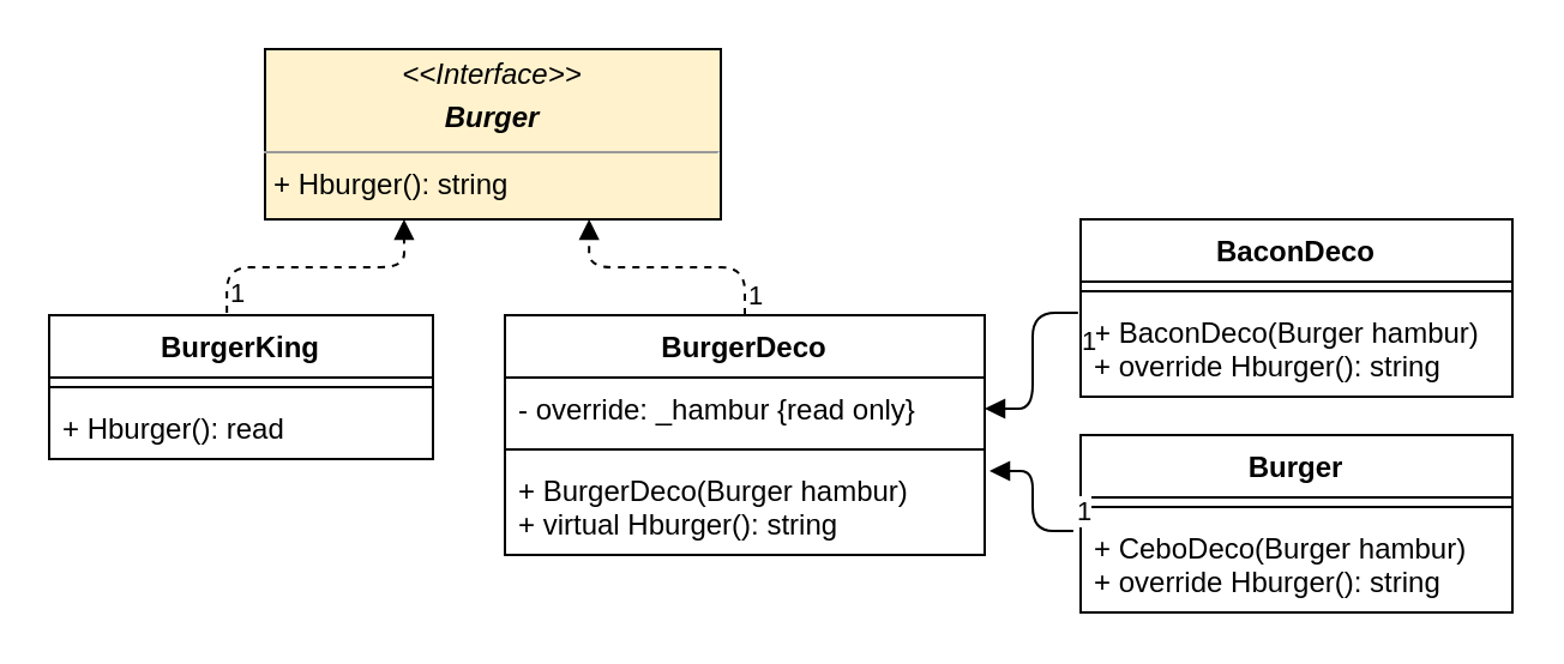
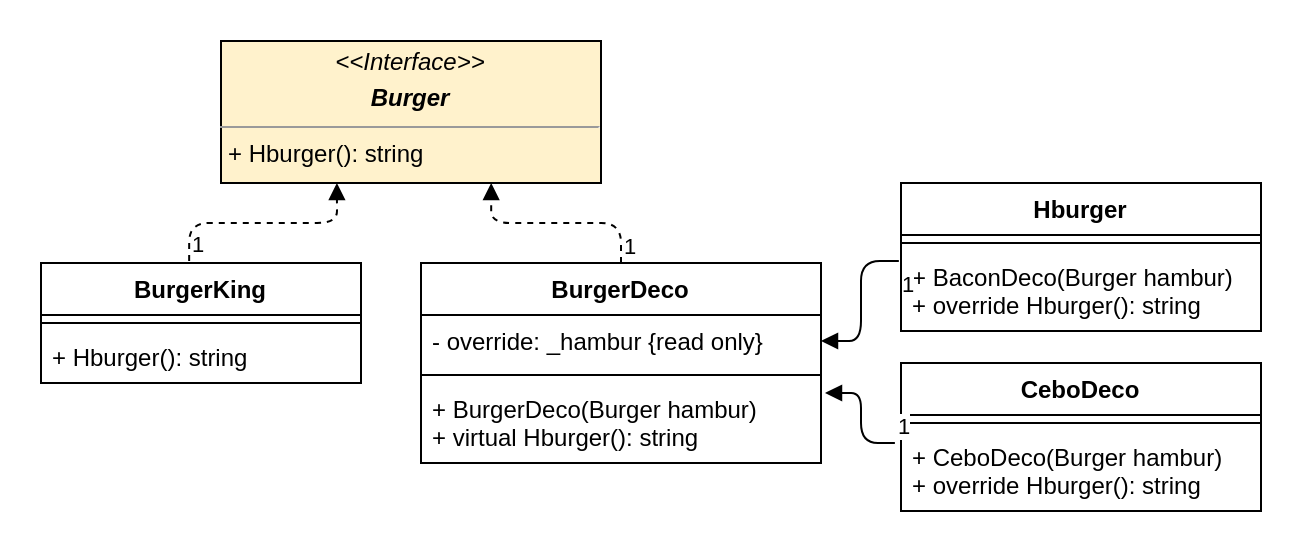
  <mxCell id="0" />
  <mxCell id="1" parent="0" />
  <mxCell id="2" value="BurgerKing" style="swimlane;fontStyle=1;align=center;verticalAlign=top;childLayout=stackLayout;horizontal=1;startSize=26;horizontalStack=0;resizeParent=1;resizeParentMax=0;resizeLast=0;collapsible=1;marginBottom=0;" vertex="1" parent="1"><mxGeometry x="20" y="131" width="160" height="60" as="geometry" /></mxCell>
  <mxCell id="3" value="" style="line;strokeWidth=1;fillColor=none;align=left;verticalAlign=middle;spacingTop=-1;spacingLeft=3;spacingRight=3;rotatable=0;labelPosition=right;points=[];portConstraint=eastwest;" vertex="1" parent="2"><mxGeometry y="26" width="160" height="8" as="geometry" /></mxCell>
- <mxCell id="4" value="+ Hburger(): read" style="text;strokeColor=none;fillColor=none;align=left;verticalAlign=top;spacingLeft=4;spacingRight=4;overflow=hidden;rotatable=0;points=[[0,0.5],[1,0.5]];portConstraint=eastwest;" vertex="1" parent="2"><mxGeometry y="34" width="160" height="26" as="geometry" /></mxCell>
+ <mxCell id="4" value="+ Hburger(): string" style="text;strokeColor=none;fillColor=none;align=left;verticalAlign=top;spacingLeft=4;spacingRight=4;overflow=hidden;rotatable=0;points=[[0,0.5],[1,0.5]];portConstraint=eastwest;" vertex="1" parent="2"><mxGeometry y="34" width="160" height="26" as="geometry" /></mxCell>
  <mxCell id="5" value="BurgerDeco" style="swimlane;fontStyle=1;align=center;verticalAlign=top;childLayout=stackLayout;horizontal=1;startSize=26;horizontalStack=0;resizeParent=1;resizeParentMax=0;resizeLast=0;collapsible=1;marginBottom=0;" vertex="1" parent="1"><mxGeometry x="210" y="131" width="200" height="100" as="geometry" /></mxCell>
  <mxCell id="6" value="- override: _hambur {read only}" style="text;strokeColor=none;fillColor=none;align=left;verticalAlign=top;spacingLeft=4;spacingRight=4;overflow=hidden;rotatable=0;points=[[0,0.5],[1,0.5]];portConstraint=eastwest;" vertex="1" parent="5"><mxGeometry y="26" width="200" height="26" as="geometry" /></mxCell>
  <mxCell id="7" value="" style="line;strokeWidth=1;fillColor=none;align=left;verticalAlign=middle;spacingTop=-1;spacingLeft=3;spacingRight=3;rotatable=0;labelPosition=right;points=[];portConstraint=eastwest;" vertex="1" parent="5"><mxGeometry y="52" width="200" height="8" as="geometry" /></mxCell>
  <mxCell id="8" value="+ BurgerDeco(Burger hambur)&#10;+ virtual Hburger(): string" style="text;strokeColor=none;fillColor=none;align=left;verticalAlign=top;spacingLeft=4;spacingRight=4;overflow=hidden;rotatable=0;points=[[0,0.5],[1,0.5]];portConstraint=eastwest;" vertex="1" parent="5"><mxGeometry y="60" width="200" height="40" as="geometry" /></mxCell>
- <mxCell id="9" value="BaconDeco" style="swimlane;fontStyle=1;align=center;verticalAlign=top;childLayout=stackLayout;horizontal=1;startSize=26;horizontalStack=0;resizeParent=1;resizeParentMax=0;resizeLast=0;collapsible=1;marginBottom=0;" vertex="1" parent="1"><mxGeometry x="450" y="91" width="180" height="74" as="geometry" /></mxCell>
+ <mxCell id="9" value="Hburger" style="swimlane;fontStyle=1;align=center;verticalAlign=top;childLayout=stackLayout;horizontal=1;startSize=26;horizontalStack=0;resizeParent=1;resizeParentMax=0;resizeLast=0;collapsible=1;marginBottom=0;" vertex="1" parent="1"><mxGeometry x="450" y="91" width="180" height="74" as="geometry" /></mxCell>
  <mxCell id="10" value="" style="line;strokeWidth=1;fillColor=none;align=left;verticalAlign=middle;spacingTop=-1;spacingLeft=3;spacingRight=3;rotatable=0;labelPosition=right;points=[];portConstraint=eastwest;" vertex="1" parent="9"><mxGeometry y="26" width="180" height="8" as="geometry" /></mxCell>
  <mxCell id="11" value="+ BaconDeco(Burger hambur)&#10;+ override Hburger(): string&#10;" style="text;strokeColor=none;fillColor=none;align=left;verticalAlign=top;spacingLeft=4;spacingRight=4;overflow=hidden;rotatable=0;points=[[0,0.5],[1,0.5]];portConstraint=eastwest;" vertex="1" parent="9"><mxGeometry y="34" width="180" height="40" as="geometry" /></mxCell>
  <mxCell id="12" value="&lt;p style=&quot;margin: 0px ; margin-top: 4px ; text-align: center&quot;&gt;&lt;i&gt;&amp;lt;&amp;lt;Interface&amp;gt;&amp;gt;&lt;/i&gt;&lt;/p&gt;&lt;p style=&quot;margin: 0px ; margin-top: 4px ; text-align: center&quot;&gt;&lt;i&gt;&lt;b&gt;Burger&lt;/b&gt;&lt;/i&gt;&lt;/p&gt;&lt;hr size=&quot;1&quot;&gt;&lt;p style=&quot;margin: 0px ; margin-left: 4px&quot;&gt;+ Hburger(): string&lt;br&gt;&lt;/p&gt;" style="verticalAlign=top;align=left;overflow=fill;fontSize=12;fontFamily=Helvetica;html=1;fillColor=#fff2cc;" vertex="1" parent="1"><mxGeometry x="110" y="20" width="190" height="71" as="geometry" /></mxCell>
  <mxCell id="13" value="" style="endArrow=block;endFill=1;html=1;edgeStyle=orthogonalEdgeStyle;align=left;verticalAlign=top;exitX=0.463;exitY=-0.017;exitDx=0;exitDy=0;exitPerimeter=0;entryX=0.305;entryY=1;entryDx=0;entryDy=0;entryPerimeter=0;dashed=1;" edge="1" parent="1" source="2" target="12"><mxGeometry x="-1" relative="1" as="geometry"><mxPoint x="100" y="71" as="sourcePoint" /><mxPoint x="160" y="41" as="targetPoint" /></mxGeometry></mxCell>
  <mxCell id="14" value="1" style="edgeLabel;resizable=0;html=1;align=left;verticalAlign=bottom;" connectable="0" vertex="1" parent="13"><mxGeometry x="-1" relative="1" as="geometry" /></mxCell>
  <mxCell id="15" value="" style="endArrow=block;endFill=1;html=1;edgeStyle=orthogonalEdgeStyle;align=left;verticalAlign=top;exitX=0.5;exitY=0;exitDx=0;exitDy=0;entryX=0.711;entryY=1;entryDx=0;entryDy=0;entryPerimeter=0;dashed=1;" edge="1" parent="1" source="5" target="12"><mxGeometry x="-1" relative="1" as="geometry"><mxPoint x="280" y="131" as="sourcePoint" /><mxPoint x="234" y="41" as="targetPoint" /></mxGeometry></mxCell>
  <mxCell id="16" value="1" style="edgeLabel;resizable=0;html=1;align=left;verticalAlign=bottom;" connectable="0" vertex="1" parent="15"><mxGeometry x="-1" relative="1" as="geometry" /></mxCell>
  <mxCell id="17" value="" style="endArrow=block;endFill=1;html=1;edgeStyle=orthogonalEdgeStyle;align=left;verticalAlign=top;entryX=1;entryY=0.5;entryDx=0;entryDy=0;exitX=-0.006;exitY=0.125;exitDx=0;exitDy=0;exitPerimeter=0;" edge="1" parent="1" source="11" target="6"><mxGeometry x="-1" y="50" relative="1" as="geometry"><mxPoint x="450" y="101" as="sourcePoint" /><mxPoint x="307" y="231" as="targetPoint" /><Array as="points"><mxPoint x="430" y="130" /><mxPoint x="430" y="170" /></Array><mxPoint x="40" y="-20" as="offset" /></mxGeometry></mxCell>
  <mxCell id="18" value="1" style="edgeLabel;resizable=0;html=1;align=left;verticalAlign=bottom;" connectable="0" vertex="1" parent="17"><mxGeometry x="-1" relative="1" as="geometry"><mxPoint y="20" as="offset" /></mxGeometry></mxCell>
- <mxCell id="19" value="Burger" style="swimlane;fontStyle=1;align=center;verticalAlign=top;childLayout=stackLayout;horizontal=1;startSize=26;horizontalStack=0;resizeParent=1;resizeParentMax=0;resizeLast=0;collapsible=1;marginBottom=0;" vertex="1" parent="1"><mxGeometry x="450" y="181" width="180" height="74" as="geometry" /></mxCell>
+ <mxCell id="19" value="CeboDeco" style="swimlane;fontStyle=1;align=center;verticalAlign=top;childLayout=stackLayout;horizontal=1;startSize=26;horizontalStack=0;resizeParent=1;resizeParentMax=0;resizeLast=0;collapsible=1;marginBottom=0;" vertex="1" parent="1"><mxGeometry x="450" y="181" width="180" height="74" as="geometry" /></mxCell>
  <mxCell id="20" value="" style="line;strokeWidth=1;fillColor=none;align=left;verticalAlign=middle;spacingTop=-1;spacingLeft=3;spacingRight=3;rotatable=0;labelPosition=right;points=[];portConstraint=eastwest;" vertex="1" parent="19"><mxGeometry y="26" width="180" height="8" as="geometry" /></mxCell>
  <mxCell id="21" value="+ CeboDeco(Burger hambur)&#10;+ override Hburger(): string&#10;" style="text;strokeColor=none;fillColor=none;align=left;verticalAlign=top;spacingLeft=4;spacingRight=4;overflow=hidden;rotatable=0;points=[[0,0.5],[1,0.5]];portConstraint=eastwest;" vertex="1" parent="19"><mxGeometry y="34" width="180" height="40" as="geometry" /></mxCell>
  <mxCell id="22" value="" style="endArrow=block;endFill=1;html=1;edgeStyle=orthogonalEdgeStyle;align=left;verticalAlign=top;exitX=-0.017;exitY=0.15;exitDx=0;exitDy=0;exitPerimeter=0;entryX=1.01;entryY=0.125;entryDx=0;entryDy=0;entryPerimeter=0;" edge="1" parent="1" source="21" target="8"><mxGeometry x="-1" y="50" relative="1" as="geometry"><mxPoint x="200" y="281" as="sourcePoint" /><mxPoint x="300" y="231" as="targetPoint" /><Array as="points"><mxPoint x="430" y="221" /><mxPoint x="430" y="196" /></Array><mxPoint x="40" y="-20" as="offset" /></mxGeometry></mxCell>
  <mxCell id="23" value="1" style="edgeLabel;resizable=0;html=1;align=left;verticalAlign=bottom;" connectable="0" vertex="1" parent="22"><mxGeometry x="-1" relative="1" as="geometry" /></mxCell>
